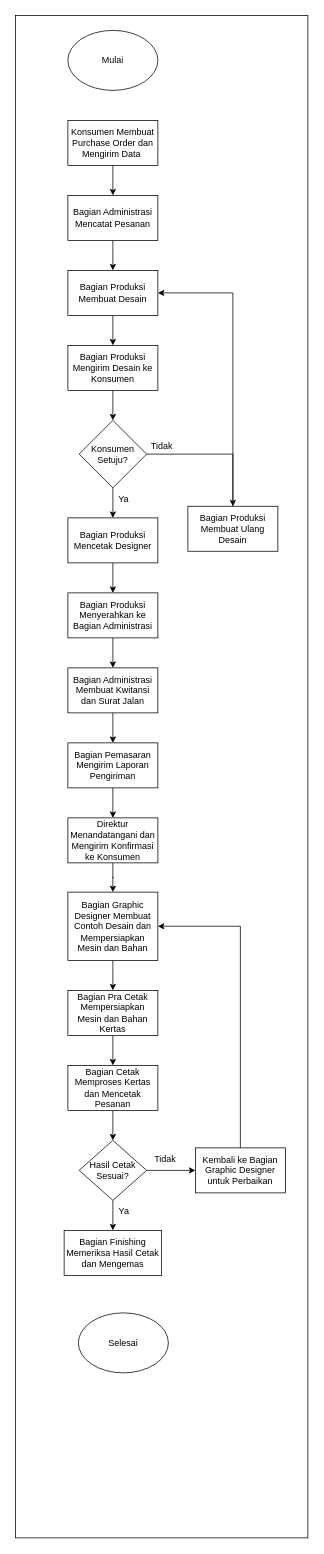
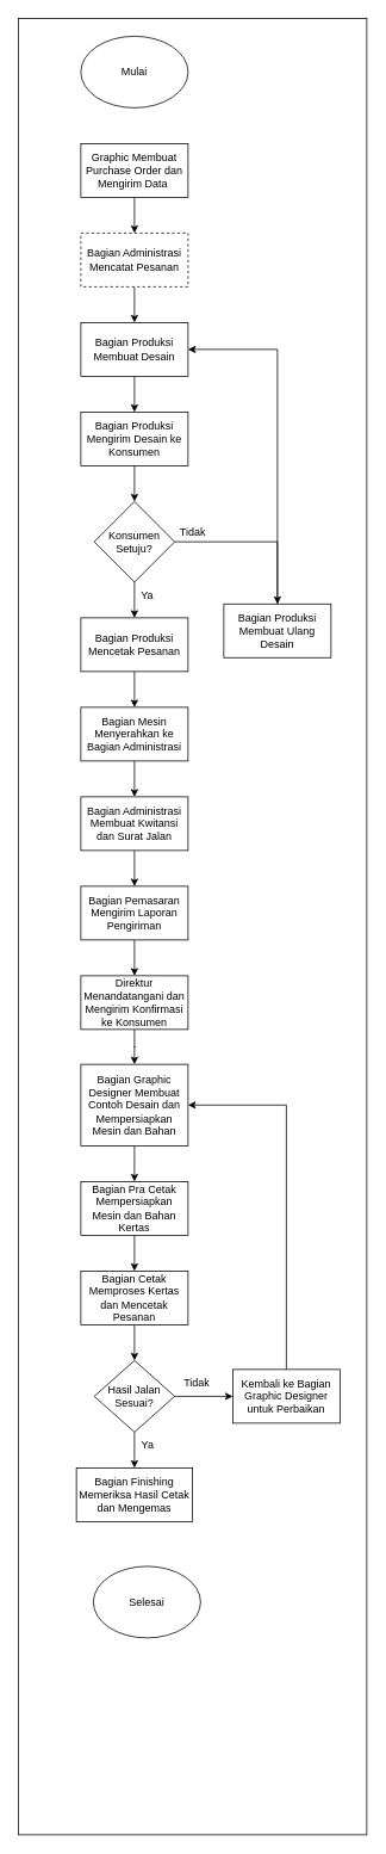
  <mxCell id="0" />
  <mxCell id="1" parent="0" />
  <mxCell id="2" value="" style="rounded=0;whiteSpace=wrap;html=1;" parent="1" vertex="1"><mxGeometry x="20" width="390" height="2030" as="geometry" y="20" /></mxCell>
  <mxCell id="3" value="Mulai" style="ellipse;whiteSpace=wrap;html=1;" parent="1" vertex="1"><mxGeometry x="90" y="40" width="120" height="80" as="geometry" /></mxCell>
  <mxCell id="4" value="" style="edgeStyle=orthogonalEdgeStyle;rounded=0;orthogonalLoop=1;jettySize=auto;html=1;" parent="1" source="5" target="7" edge="1"><mxGeometry relative="1" as="geometry" /></mxCell>
- <mxCell id="5" value="Konsumen Membuat Purchase Order dan Mengirim Data&amp;nbsp;" style="whiteSpace=wrap;html=1;" parent="1" vertex="1"><mxGeometry x="90" y="160" width="120" height="60" as="geometry" /></mxCell>
+ <mxCell id="5" value="Graphic Membuat Purchase Order dan Mengirim Data&amp;nbsp;" style="whiteSpace=wrap;html=1;" parent="1" vertex="1"><mxGeometry x="90" y="160" width="120" height="60" as="geometry" /></mxCell>
  <mxCell id="6" value="" style="edgeStyle=orthogonalEdgeStyle;rounded=0;orthogonalLoop=1;jettySize=auto;html=1;" parent="1" source="7" target="9" edge="1"><mxGeometry relative="1" as="geometry" /></mxCell>
- <mxCell id="7" value="Bagian Administrasi Mencatat Pesanan" style="whiteSpace=wrap;html=1;" parent="1" vertex="1"><mxGeometry x="90" y="260" width="120" height="60" as="geometry" /></mxCell>
+ <mxCell id="7" value="Bagian Administrasi Mencatat Pesanan" style="whiteSpace=wrap;html=1;dashed=1;" parent="1" vertex="1"><mxGeometry x="90" y="260" width="120" height="60" as="geometry" /></mxCell>
  <mxCell id="8" value="" style="edgeStyle=orthogonalEdgeStyle;rounded=0;orthogonalLoop=1;jettySize=auto;html=1;" parent="1" source="9" target="11" edge="1"><mxGeometry relative="1" as="geometry" /></mxCell>
  <mxCell id="9" value="Bagian Produksi Membuat Desain" style="whiteSpace=wrap;html=1;" parent="1" vertex="1"><mxGeometry x="90" y="360" width="120" height="60" as="geometry" /></mxCell>
  <mxCell id="10" value="" style="edgeStyle=orthogonalEdgeStyle;rounded=0;orthogonalLoop=1;jettySize=auto;html=1;" parent="1" source="11" target="14" edge="1"><mxGeometry relative="1" as="geometry" /></mxCell>
  <mxCell id="11" value="Bagian Produksi Mengirim Desain ke Konsumen" style="whiteSpace=wrap;html=1;" parent="1" vertex="1"><mxGeometry x="90" y="460" width="120" height="60" as="geometry" /></mxCell>
  <mxCell id="12" value="" style="edgeStyle=orthogonalEdgeStyle;rounded=0;orthogonalLoop=1;jettySize=auto;html=1;" parent="1" source="14" target="16" edge="1"><mxGeometry relative="1" as="geometry" /></mxCell>
  <mxCell id="13" value="" style="edgeStyle=orthogonalEdgeStyle;rounded=0;orthogonalLoop=1;jettySize=auto;html=1;" parent="1" source="14" target="19" edge="1"><mxGeometry relative="1" as="geometry" /></mxCell>
  <mxCell id="14" value="Konsumen Setuju?" style="rhombus;whiteSpace=wrap;html=1;" parent="1" vertex="1"><mxGeometry x="105" y="560" width="90" height="90" as="geometry" /></mxCell>
  <mxCell id="15" style="edgeStyle=orthogonalEdgeStyle;rounded=0;orthogonalLoop=1;jettySize=auto;html=1;entryX=1;entryY=0.5;entryDx=0;entryDy=0;exitX=0.5;exitY=0;exitDx=0;exitDy=0;" parent="1" source="16" target="9" edge="1"><mxGeometry relative="1" as="geometry" /></mxCell>
  <mxCell id="16" value="Bagian Produksi Membuat Ulang Desain" style="whiteSpace=wrap;html=1;" parent="1" vertex="1"><mxGeometry x="250" y="674.5" width="120" height="60" as="geometry" /></mxCell>
  <mxCell id="17" value="Tidak" style="text;html=1;align=center;verticalAlign=middle;resizable=0;points=[];autosize=1;strokeColor=none;fillColor=none;" parent="1" vertex="1"><mxGeometry x="190" y="580" width="50" height="30" as="geometry" /></mxCell>
  <mxCell id="18" value="" style="edgeStyle=orthogonalEdgeStyle;rounded=0;orthogonalLoop=1;jettySize=auto;html=1;" parent="1" source="19" target="22" edge="1"><mxGeometry relative="1" as="geometry" /></mxCell>
- <mxCell id="19" value="Bagian Produksi Mencetak Designer" style="whiteSpace=wrap;html=1;" parent="1" vertex="1"><mxGeometry x="90" y="690" width="120" height="60" as="geometry" /></mxCell>
+ <mxCell id="19" value="Bagian Produksi Mencetak Pesanan" style="whiteSpace=wrap;html=1;" parent="1" vertex="1"><mxGeometry x="90" y="690" width="120" height="60" as="geometry" /></mxCell>
  <mxCell id="20" value="Ya" style="text;html=1;align=center;verticalAlign=middle;resizable=0;points=[];autosize=1;strokeColor=none;fillColor=none;" parent="1" vertex="1"><mxGeometry x="144" y="650" width="40" height="30" as="geometry" /></mxCell>
  <mxCell id="21" value="" style="edgeStyle=orthogonalEdgeStyle;rounded=0;orthogonalLoop=1;jettySize=auto;html=1;" parent="1" source="22" target="24" edge="1"><mxGeometry relative="1" as="geometry" /></mxCell>
- <mxCell id="22" value="Bagian Produksi Menyerahkan ke Bagian Administrasi" style="whiteSpace=wrap;html=1;" parent="1" vertex="1"><mxGeometry x="90" y="790" width="120" height="60" as="geometry" /></mxCell>
+ <mxCell id="22" value="Bagian Mesin Menyerahkan ke Bagian Administrasi" style="whiteSpace=wrap;html=1;" parent="1" vertex="1"><mxGeometry x="90" y="790" width="120" height="60" as="geometry" /></mxCell>
  <mxCell id="23" value="" style="edgeStyle=orthogonalEdgeStyle;rounded=0;orthogonalLoop=1;jettySize=auto;html=1;" parent="1" source="24" target="26" edge="1"><mxGeometry relative="1" as="geometry" /></mxCell>
  <mxCell id="24" value="Bagian Administrasi Membuat Kwitansi dan Surat Jalan" style="whiteSpace=wrap;html=1;" parent="1" vertex="1"><mxGeometry x="90" y="890" width="120" height="60" as="geometry" /></mxCell>
  <mxCell id="25" value="" style="edgeStyle=orthogonalEdgeStyle;rounded=0;orthogonalLoop=1;jettySize=auto;html=1;" parent="1" source="26" target="28" edge="1"><mxGeometry relative="1" as="geometry" /></mxCell>
  <mxCell id="26" value="Bagian Pemasaran Mengirim Laporan Pengiriman" style="whiteSpace=wrap;html=1;" parent="1" vertex="1"><mxGeometry x="90" y="990" width="120" height="60" as="geometry" /></mxCell>
  <mxCell id="27" value="" style="edgeStyle=orthogonalEdgeStyle;rounded=0;orthogonalLoop=1;jettySize=auto;html=1;" parent="1" source="28" target="31" edge="1"><mxGeometry relative="1" as="geometry" /></mxCell>
  <mxCell id="28" value="Direktur Menandatangani dan Mengirim Konfirmasi ke Konsumen" style="whiteSpace=wrap;html=1;" parent="1" vertex="1"><mxGeometry x="90" y="1090" width="120" height="60" as="geometry" /></mxCell>
  <mxCell id="29" style="edgeStyle=orthogonalEdgeStyle;rounded=0;orthogonalLoop=1;jettySize=auto;html=1;exitX=0.5;exitY=1;exitDx=0;exitDy=0;" parent="1" source="28" target="28" edge="1"><mxGeometry relative="1" as="geometry" /></mxCell>
  <mxCell id="30" value="" style="edgeStyle=orthogonalEdgeStyle;rounded=0;orthogonalLoop=1;jettySize=auto;html=1;" parent="1" source="31" target="33" edge="1"><mxGeometry relative="1" as="geometry" /></mxCell>
  <mxCell id="31" value="&lt;div&gt;Bagian Graphic Designer Membuat Contoh Desain dan Mempersiapkan Mesin dan Bahan&lt;/div&gt;" style="whiteSpace=wrap;html=1;" parent="1" vertex="1"><mxGeometry x="90" y="1189" width="120" height="91" as="geometry" /></mxCell>
  <mxCell id="32" value="" style="edgeStyle=orthogonalEdgeStyle;rounded=0;orthogonalLoop=1;jettySize=auto;html=1;" edge="1" parent="1" source="33" target="36"><mxGeometry relative="1" as="geometry" /></mxCell>
  <mxCell id="33" value="&lt;div&gt;Bagian Pra Cetak Mempersiapkan Mesin dan Bahan Kertas&lt;/div&gt;" style="whiteSpace=wrap;html=1;" parent="1" vertex="1"><mxGeometry x="90" y="1320" width="120" height="60" as="geometry" /></mxCell>
  <mxCell id="34" value="Selesai" style="ellipse;whiteSpace=wrap;html=1;" parent="1" vertex="1"><mxGeometry x="104" y="1750" width="120" height="80" as="geometry" /></mxCell>
  <mxCell id="35" value="" style="edgeStyle=orthogonalEdgeStyle;rounded=0;orthogonalLoop=1;jettySize=auto;html=1;" edge="1" parent="1" source="36" target="39"><mxGeometry relative="1" as="geometry" /></mxCell>
  <mxCell id="36" value="&lt;div&gt;Bagian Cetak Memproses Kertas dan Mencetak Pesanan&lt;/div&gt;" style="whiteSpace=wrap;html=1;" vertex="1" parent="1"><mxGeometry x="90" y="1420" width="120" height="60" as="geometry" /></mxCell>
  <mxCell id="37" value="" style="edgeStyle=orthogonalEdgeStyle;rounded=0;orthogonalLoop=1;jettySize=auto;html=1;" edge="1" parent="1" source="39" target="40"><mxGeometry relative="1" as="geometry" /></mxCell>
  <mxCell id="38" value="" style="edgeStyle=orthogonalEdgeStyle;rounded=0;orthogonalLoop=1;jettySize=auto;html=1;" edge="1" parent="1" source="39" target="43"><mxGeometry relative="1" as="geometry" /></mxCell>
- <mxCell id="39" value="Hasil Cetak Sesuai?" style="rhombus;whiteSpace=wrap;html=1;" vertex="1" parent="1"><mxGeometry x="105" y="1520" width="90" height="80" as="geometry" /></mxCell>
+ <mxCell id="39" value="Hasil Jalan Sesuai?" style="rhombus;whiteSpace=wrap;html=1;" vertex="1" parent="1"><mxGeometry x="105" y="1520" width="90" height="80" as="geometry" /></mxCell>
  <mxCell id="40" value="Bagian Finishing Memeriksa Hasil Cetak dan Mengemas" style="whiteSpace=wrap;html=1;" vertex="1" parent="1"><mxGeometry x="85" y="1640" width="130" height="60" as="geometry" /></mxCell>
  <mxCell id="41" value="Ya" style="text;html=1;align=center;verticalAlign=middle;whiteSpace=wrap;rounded=0;" vertex="1" parent="1"><mxGeometry x="135" y="1600" width="60" height="30" as="geometry" /></mxCell>
  <mxCell id="42" style="edgeStyle=orthogonalEdgeStyle;rounded=0;orthogonalLoop=1;jettySize=auto;html=1;entryX=1;entryY=0.5;entryDx=0;entryDy=0;exitX=0.5;exitY=0;exitDx=0;exitDy=0;" edge="1" parent="1" source="43" target="31"><mxGeometry relative="1" as="geometry" /></mxCell>
  <mxCell id="43" value="Kembali ke Bagian Graphic Designer untuk Perbaikan" style="whiteSpace=wrap;html=1;" vertex="1" parent="1"><mxGeometry x="260" y="1530" width="120" height="60" as="geometry" /></mxCell>
  <mxCell id="44" value="Tidak" style="text;html=1;align=center;verticalAlign=middle;whiteSpace=wrap;rounded=0;" vertex="1" parent="1"><mxGeometry x="190" y="1530" width="60" height="30" as="geometry" /></mxCell>
